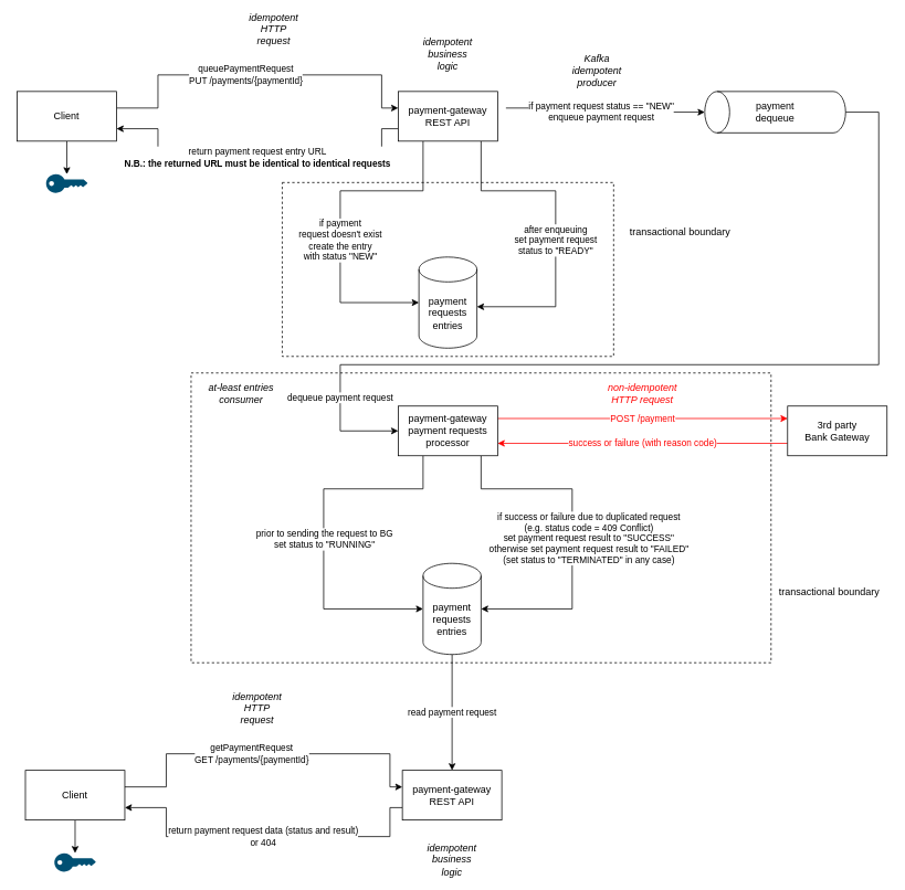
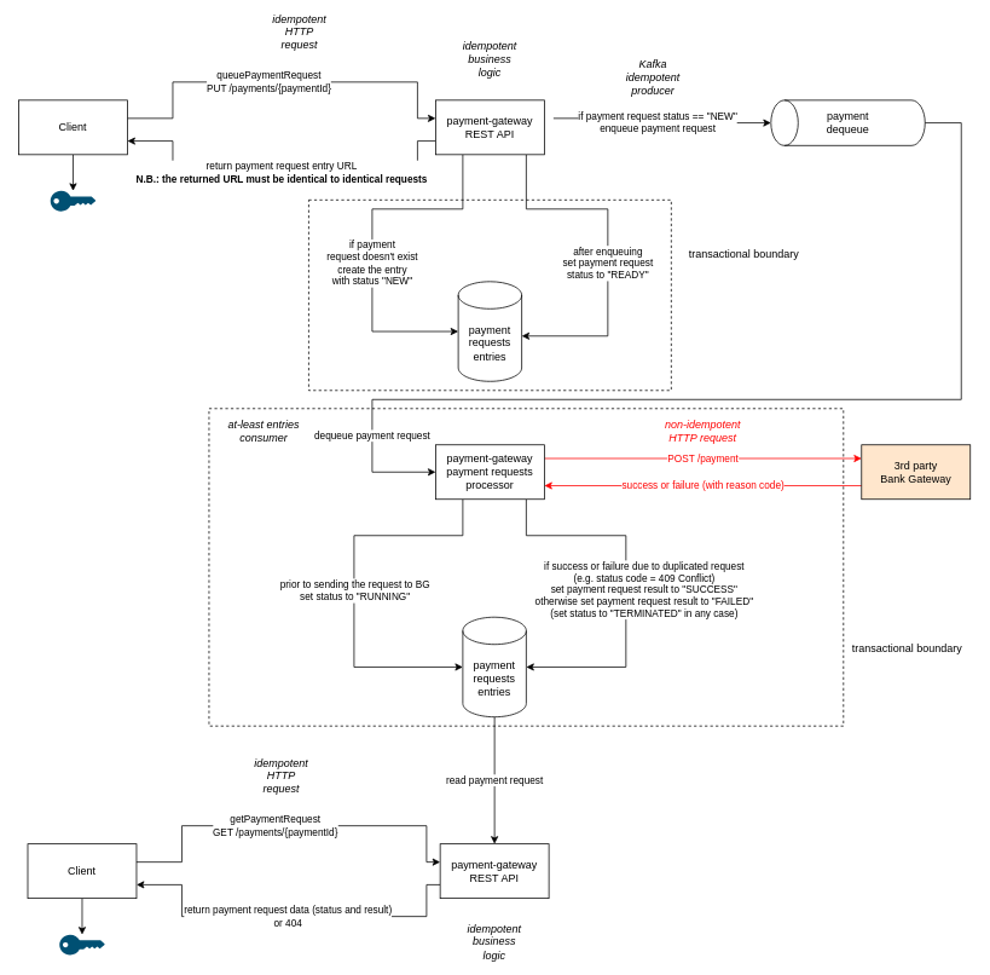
  <mxCell id="0" />
  <mxCell id="1" parent="0" />
  <mxCell id="2" value="" style="rounded=0;whiteSpace=wrap;html=1;dashed=1;fillColor=none;" vertex="1" parent="1"><mxGeometry x="230" y="450" width="700" height="350" as="geometry" /></mxCell>
  <mxCell id="3" style="edgeStyle=orthogonalEdgeStyle;rounded=0;orthogonalLoop=1;jettySize=auto;html=1;" edge="1" parent="1" source="5" target="6"><mxGeometry relative="1" as="geometry" /></mxCell>
  <mxCell id="4" value="queuePaymentRequest&lt;br&gt;PUT /payments/{paymentId}" style="edgeStyle=orthogonalEdgeStyle;rounded=0;orthogonalLoop=1;jettySize=auto;html=1;" edge="1" parent="1" source="5" target="11"><mxGeometry x="-0.069" relative="1" as="geometry"><Array as="points"><mxPoint x="190" y="130" /><mxPoint x="190" y="90" /><mxPoint x="460" y="90" /><mxPoint x="460" y="130" /></Array><mxPoint as="offset" /></mxGeometry></mxCell>
  <mxCell id="5" value="Client" style="rounded=0;whiteSpace=wrap;html=1;" vertex="1" parent="1"><mxGeometry x="20" y="110" width="120" height="60" as="geometry" /></mxCell>
  <mxCell id="6" value="" style="points=[[0,0.5,0],[0.24,0,0],[0.5,0.28,0],[0.995,0.475,0],[0.5,0.72,0],[0.24,1,0]];verticalLabelPosition=bottom;sketch=0;html=1;verticalAlign=top;aspect=fixed;align=center;pointerEvents=1;shape=mxgraph.cisco19.key;fillColor=#005073;strokeColor=none;" vertex="1" parent="1"><mxGeometry x="55" y="210" width="50" height="22.5" as="geometry" /></mxCell>
  <mxCell id="7" value="if payment request status == &quot;NEW&quot;&lt;br&gt;enqueue payment request" style="edgeStyle=orthogonalEdgeStyle;rounded=0;orthogonalLoop=1;jettySize=auto;html=1;entryX=0.5;entryY=0;entryDx=0;entryDy=0;entryPerimeter=0;" edge="1" parent="1" target="13"><mxGeometry x="-0.022" relative="1" as="geometry"><mxPoint x="610" y="130" as="sourcePoint" /><Array as="points"><mxPoint x="720" y="130" /></Array><mxPoint as="offset" /></mxGeometry></mxCell>
  <mxCell id="8" value="return payment request entry URL&lt;br&gt;&lt;b&gt;N.B.: the returned URL must be identical to identical requests&lt;/b&gt;" style="edgeStyle=orthogonalEdgeStyle;rounded=0;orthogonalLoop=1;jettySize=auto;html=1;exitX=0;exitY=0.75;exitDx=0;exitDy=0;entryX=1;entryY=0.75;entryDx=0;entryDy=0;" edge="1" parent="1" source="11" target="5"><mxGeometry relative="1" as="geometry"><Array as="points"><mxPoint x="460" y="155" /><mxPoint x="460" y="190" /><mxPoint x="190" y="190" /><mxPoint x="190" y="155" /></Array><mxPoint as="offset" /></mxGeometry></mxCell>
  <mxCell id="9" value="if payment&lt;br&gt;request doesn't exist&lt;br&gt;create the entry&lt;br&gt;with status &quot;NEW&quot;" style="edgeStyle=orthogonalEdgeStyle;rounded=0;orthogonalLoop=1;jettySize=auto;html=1;exitX=0.25;exitY=1;exitDx=0;exitDy=0;" edge="1" parent="1" source="11" target="15"><mxGeometry x="0.128" relative="1" as="geometry"><Array as="points"><mxPoint x="510" y="230" /><mxPoint x="410" y="230" /><mxPoint x="410" y="365" /></Array><mxPoint as="offset" /></mxGeometry></mxCell>
  <mxCell id="10" value="after enqueuing&lt;br&gt;set payment request&lt;br&gt;status to &quot;READY&quot;" style="edgeStyle=orthogonalEdgeStyle;rounded=0;orthogonalLoop=1;jettySize=auto;html=1;" edge="1" parent="1" source="11" target="15"><mxGeometry x="0.091" relative="1" as="geometry"><Array as="points"><mxPoint x="580" y="230" /><mxPoint x="670" y="230" /><mxPoint x="670" y="370" /></Array><mxPoint as="offset" /></mxGeometry></mxCell>
  <mxCell id="11" value="payment-gateway&lt;br&gt;REST API" style="rounded=0;whiteSpace=wrap;html=1;" vertex="1" parent="1"><mxGeometry x="480" y="110" width="120" height="60" as="geometry" /></mxCell>
  <mxCell id="12" value="" style="group" vertex="1" connectable="0" parent="1"><mxGeometry x="850" y="110" width="170" height="50" as="geometry" /></mxCell>
  <mxCell id="13" value="" style="shape=cylinder3;whiteSpace=wrap;html=1;boundedLbl=1;backgroundOutline=1;size=15;rotation=-90;" vertex="1" parent="12"><mxGeometry x="60" y="-60" width="50" height="170" as="geometry" /></mxCell>
  <mxCell id="14" value="payment dequeue" style="text;html=1;strokeColor=none;fillColor=none;align=center;verticalAlign=middle;whiteSpace=wrap;rounded=0;" vertex="1" parent="12"><mxGeometry x="55" y="10" width="60" height="30" as="geometry" /></mxCell>
  <mxCell id="15" value="payment requests&lt;br&gt;entries" style="shape=cylinder3;whiteSpace=wrap;html=1;boundedLbl=1;backgroundOutline=1;size=15;" vertex="1" parent="1"><mxGeometry x="505" y="310" width="70" height="110" as="geometry" /></mxCell>
  <mxCell id="16" value="&lt;i&gt;idempotent&lt;br&gt;HTTP request&lt;br&gt;&lt;/i&gt;" style="text;html=1;strokeColor=none;fillColor=none;align=center;verticalAlign=middle;whiteSpace=wrap;rounded=0;" vertex="1" parent="1"><mxGeometry x="300" y="20" width="60" height="30" as="geometry" /></mxCell>
  <mxCell id="17" value="&lt;i&gt;Kafka idempotent&lt;br&gt;producer&lt;br&gt;&lt;/i&gt;" style="text;html=1;strokeColor=none;fillColor=none;align=center;verticalAlign=middle;whiteSpace=wrap;rounded=0;" vertex="1" parent="1"><mxGeometry x="690" y="70" width="60" height="30" as="geometry" /></mxCell>
  <mxCell id="18" value="&lt;i&gt;idempotent&lt;br&gt;business&lt;br&gt;logic&lt;br&gt;&lt;/i&gt;" style="text;html=1;strokeColor=none;fillColor=none;align=center;verticalAlign=middle;whiteSpace=wrap;rounded=0;" vertex="1" parent="1"><mxGeometry x="510" y="50" width="60" height="30" as="geometry" /></mxCell>
  <mxCell id="19" value="POST /payment" style="edgeStyle=orthogonalEdgeStyle;rounded=0;orthogonalLoop=1;jettySize=auto;html=1;exitX=1;exitY=0.25;exitDx=0;exitDy=0;entryX=0;entryY=0.25;entryDx=0;entryDy=0;fontColor=#FF0000;strokeColor=#FF0000;" edge="1" parent="1" source="23" target="25"><mxGeometry relative="1" as="geometry" /></mxCell>
  <mxCell id="20" value="if success or failure due to duplicated request &lt;br&gt;(e.g. status code = 409 Conflict)&lt;br&gt;set payment request result to &quot;SUCCESS&quot;&lt;br&gt;otherwise set payment request result to &quot;FAILED&quot;&lt;br&gt;(set status to &quot;TERMINATED&quot; in any case)" style="edgeStyle=orthogonalEdgeStyle;rounded=0;orthogonalLoop=1;jettySize=auto;html=1;entryX=1;entryY=0.5;entryDx=0;entryDy=0;entryPerimeter=0;" edge="1" parent="1" source="23" target="29"><mxGeometry x="0.037" y="20" relative="1" as="geometry"><Array as="points"><mxPoint x="580" y="590" /><mxPoint x="690" y="590" /><mxPoint x="690" y="735" /></Array><mxPoint as="offset" /></mxGeometry></mxCell>
  <mxCell id="21" style="edgeStyle=orthogonalEdgeStyle;rounded=0;orthogonalLoop=1;jettySize=auto;html=1;exitX=0.25;exitY=1;exitDx=0;exitDy=0;" edge="1" parent="1" source="23" target="29"><mxGeometry relative="1" as="geometry"><Array as="points"><mxPoint x="510" y="590" /><mxPoint x="390" y="590" /><mxPoint x="390" y="735" /></Array></mxGeometry></mxCell>
  <mxCell id="22" value="prior to sending the request to BG&lt;br&gt;set status to &quot;RUNNING&quot;" style="edgeLabel;html=1;align=center;verticalAlign=middle;resizable=0;points=[];" vertex="1" connectable="0" parent="21"><mxGeometry x="0.033" relative="1" as="geometry"><mxPoint as="offset" /></mxGeometry></mxCell>
  <mxCell id="23" value="payment-gateway&lt;br&gt;payment requests&lt;br&gt;processor" style="rounded=0;whiteSpace=wrap;html=1;" vertex="1" parent="1"><mxGeometry x="480" y="490" width="120" height="60" as="geometry" /></mxCell>
  <mxCell id="24" value="success or failure (with reason code)" style="edgeStyle=orthogonalEdgeStyle;rounded=0;orthogonalLoop=1;jettySize=auto;html=1;exitX=0;exitY=0.75;exitDx=0;exitDy=0;entryX=1;entryY=0.75;entryDx=0;entryDy=0;strokeColor=#FF0000;fontColor=#FF0000;" edge="1" parent="1" source="25" target="23"><mxGeometry relative="1" as="geometry" /></mxCell>
- <mxCell id="25" value="3rd party&lt;br&gt;Bank Gateway" style="rounded=0;whiteSpace=wrap;html=1;" vertex="1" parent="1"><mxGeometry x="950" y="490" width="120" height="60" as="geometry" /></mxCell>
+ <mxCell id="25" value="3rd party&lt;br&gt;Bank Gateway" style="rounded=0;whiteSpace=wrap;html=1;fillColor=#ffe6cc;" vertex="1" parent="1"><mxGeometry x="950" y="490" width="120" height="60" as="geometry" /></mxCell>
  <mxCell id="26" value="dequeue payment request" style="edgeStyle=orthogonalEdgeStyle;rounded=0;orthogonalLoop=1;jettySize=auto;html=1;exitX=0.5;exitY=1;exitDx=0;exitDy=0;exitPerimeter=0;" edge="1" parent="1" source="13" target="23"><mxGeometry x="0.808" relative="1" as="geometry"><mxPoint x="1020" y="100" as="sourcePoint" /><Array as="points"><mxPoint x="1060" y="135" /><mxPoint x="1060" y="440" /><mxPoint x="410" y="440" /><mxPoint x="410" y="520" /></Array><mxPoint as="offset" /></mxGeometry></mxCell>
  <mxCell id="27" value="&lt;i&gt;non-idempotent HTTP request&lt;br&gt;&lt;/i&gt;" style="text;html=1;strokeColor=none;fillColor=none;align=center;verticalAlign=middle;whiteSpace=wrap;rounded=0;fontColor=#FF0000;" vertex="1" parent="1"><mxGeometry x="720" y="460" width="110" height="30" as="geometry" /></mxCell>
  <mxCell id="28" value="read payment request" style="edgeStyle=orthogonalEdgeStyle;rounded=0;orthogonalLoop=1;jettySize=auto;html=1;" edge="1" parent="1" source="29" target="37"><mxGeometry relative="1" as="geometry" /></mxCell>
  <mxCell id="29" value="payment requests&lt;br style=&quot;border-color: var(--border-color);&quot;&gt;entries" style="shape=cylinder3;whiteSpace=wrap;html=1;boundedLbl=1;backgroundOutline=1;size=15;" vertex="1" parent="1"><mxGeometry x="510" y="680" width="70" height="110" as="geometry" /></mxCell>
  <mxCell id="30" value="&lt;i&gt;at-least entries&lt;br&gt;consumer&lt;br&gt;&lt;/i&gt;" style="text;html=1;align=center;verticalAlign=middle;resizable=0;points=[];autosize=1;strokeColor=none;fillColor=none;" vertex="1" parent="1"><mxGeometry x="245" y="455" width="90" height="40" as="geometry" /></mxCell>
  <mxCell id="31" value="" style="rounded=0;whiteSpace=wrap;html=1;dashed=1;fillColor=none;" vertex="1" parent="1"><mxGeometry x="340" y="220" width="400" height="210" as="geometry" /></mxCell>
  <mxCell id="32" style="edgeStyle=orthogonalEdgeStyle;rounded=0;orthogonalLoop=1;jettySize=auto;html=1;" edge="1" parent="1" source="33" target="34"><mxGeometry relative="1" as="geometry" /></mxCell>
  <mxCell id="33" value="Client" style="rounded=0;whiteSpace=wrap;html=1;" vertex="1" parent="1"><mxGeometry x="30" y="930" width="120" height="60" as="geometry" /></mxCell>
  <mxCell id="34" value="" style="points=[[0,0.5,0],[0.24,0,0],[0.5,0.28,0],[0.995,0.475,0],[0.5,0.72,0],[0.24,1,0]];verticalLabelPosition=bottom;sketch=0;html=1;verticalAlign=top;aspect=fixed;align=center;pointerEvents=1;shape=mxgraph.cisco19.key;fillColor=#005073;strokeColor=none;" vertex="1" parent="1"><mxGeometry x="65" y="1030" width="50" height="22.5" as="geometry" /></mxCell>
  <mxCell id="35" value="getPaymentRequest&lt;br&gt;GET /payments/{paymentId}" style="edgeStyle=orthogonalEdgeStyle;rounded=0;orthogonalLoop=1;jettySize=auto;html=1;" edge="1" parent="1" target="37" source="33"><mxGeometry x="-0.068" relative="1" as="geometry"><mxPoint x="150" y="950" as="sourcePoint" /><Array as="points"><mxPoint x="200" y="950" /><mxPoint x="200" y="910" /><mxPoint x="470" y="910" /><mxPoint x="470" y="950" /></Array><mxPoint as="offset" /></mxGeometry></mxCell>
  <mxCell id="36" value="return payment request data (status and result)&lt;br&gt;or 404" style="edgeStyle=orthogonalEdgeStyle;rounded=0;orthogonalLoop=1;jettySize=auto;html=1;exitX=0;exitY=0.75;exitDx=0;exitDy=0;" edge="1" parent="1" source="37" target="33"><mxGeometry relative="1" as="geometry"><mxPoint x="150" y="975" as="targetPoint" /><Array as="points"><mxPoint x="470" y="975" /><mxPoint x="470" y="1010" /><mxPoint x="200" y="1010" /><mxPoint x="200" y="975" /></Array><mxPoint as="offset" /></mxGeometry></mxCell>
  <mxCell id="37" value="payment-gateway&lt;br&gt;REST API" style="rounded=0;whiteSpace=wrap;html=1;" vertex="1" parent="1"><mxGeometry x="485" y="930" width="120" height="60" as="geometry" /></mxCell>
  <mxCell id="38" value="&lt;i&gt;idempotent&lt;br&gt;HTTP request&lt;br&gt;&lt;/i&gt;" style="text;html=1;strokeColor=none;fillColor=none;align=center;verticalAlign=middle;whiteSpace=wrap;rounded=0;" vertex="1" parent="1"><mxGeometry x="280" y="840" width="60" height="30" as="geometry" /></mxCell>
  <mxCell id="39" value="&lt;i&gt;idempotent&lt;br&gt;business&lt;br&gt;logic&lt;br&gt;&lt;/i&gt;" style="text;html=1;strokeColor=none;fillColor=none;align=center;verticalAlign=middle;whiteSpace=wrap;rounded=0;" vertex="1" parent="1"><mxGeometry x="515" y="1022.5" width="60" height="30" as="geometry" /></mxCell>
  <mxCell id="40" value="transactional boundary" style="text;html=1;align=center;verticalAlign=middle;resizable=0;points=[];autosize=1;strokeColor=none;fillColor=none;" vertex="1" parent="1"><mxGeometry x="750" y="265" width="140" height="30" as="geometry" /></mxCell>
  <mxCell id="41" value="transactional boundary" style="text;html=1;align=center;verticalAlign=middle;resizable=0;points=[];autosize=1;strokeColor=none;fillColor=none;" vertex="1" parent="1"><mxGeometry x="930" y="700" width="140" height="30" as="geometry" /></mxCell>
